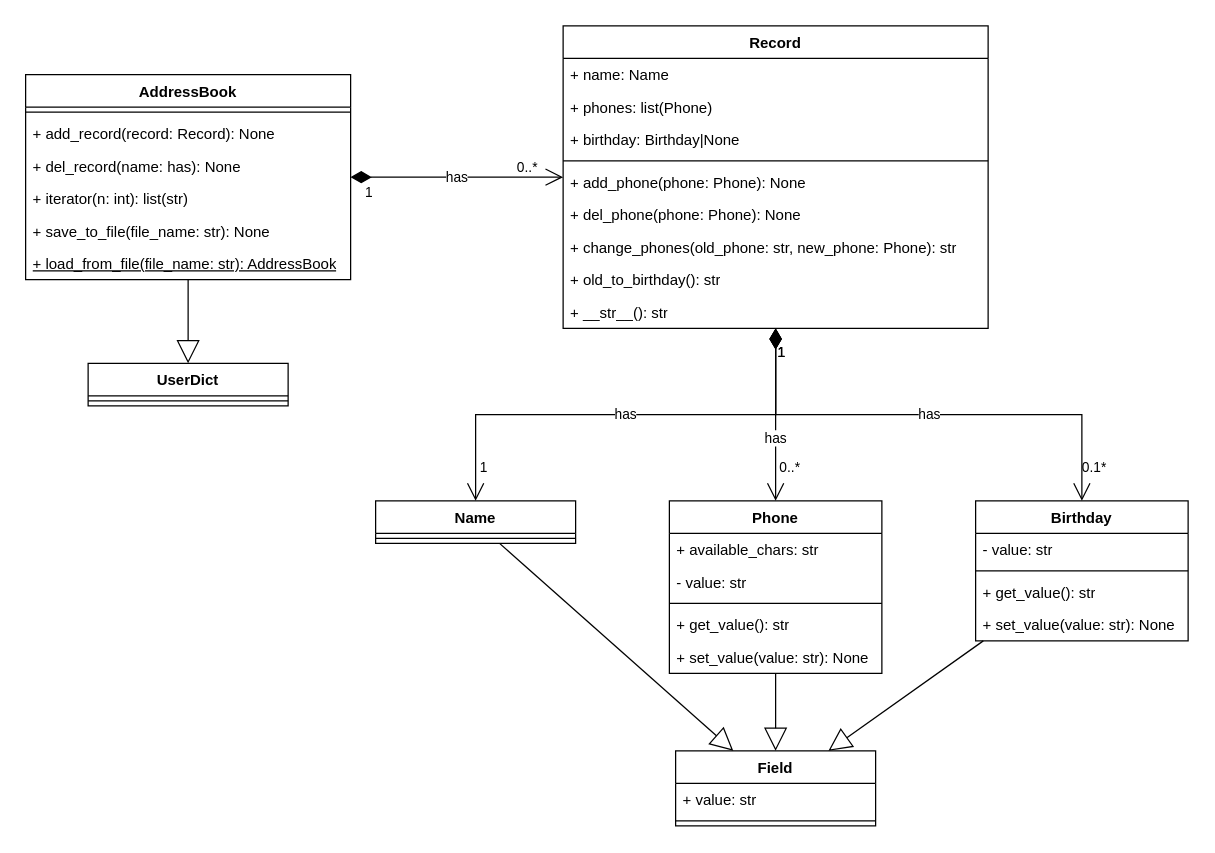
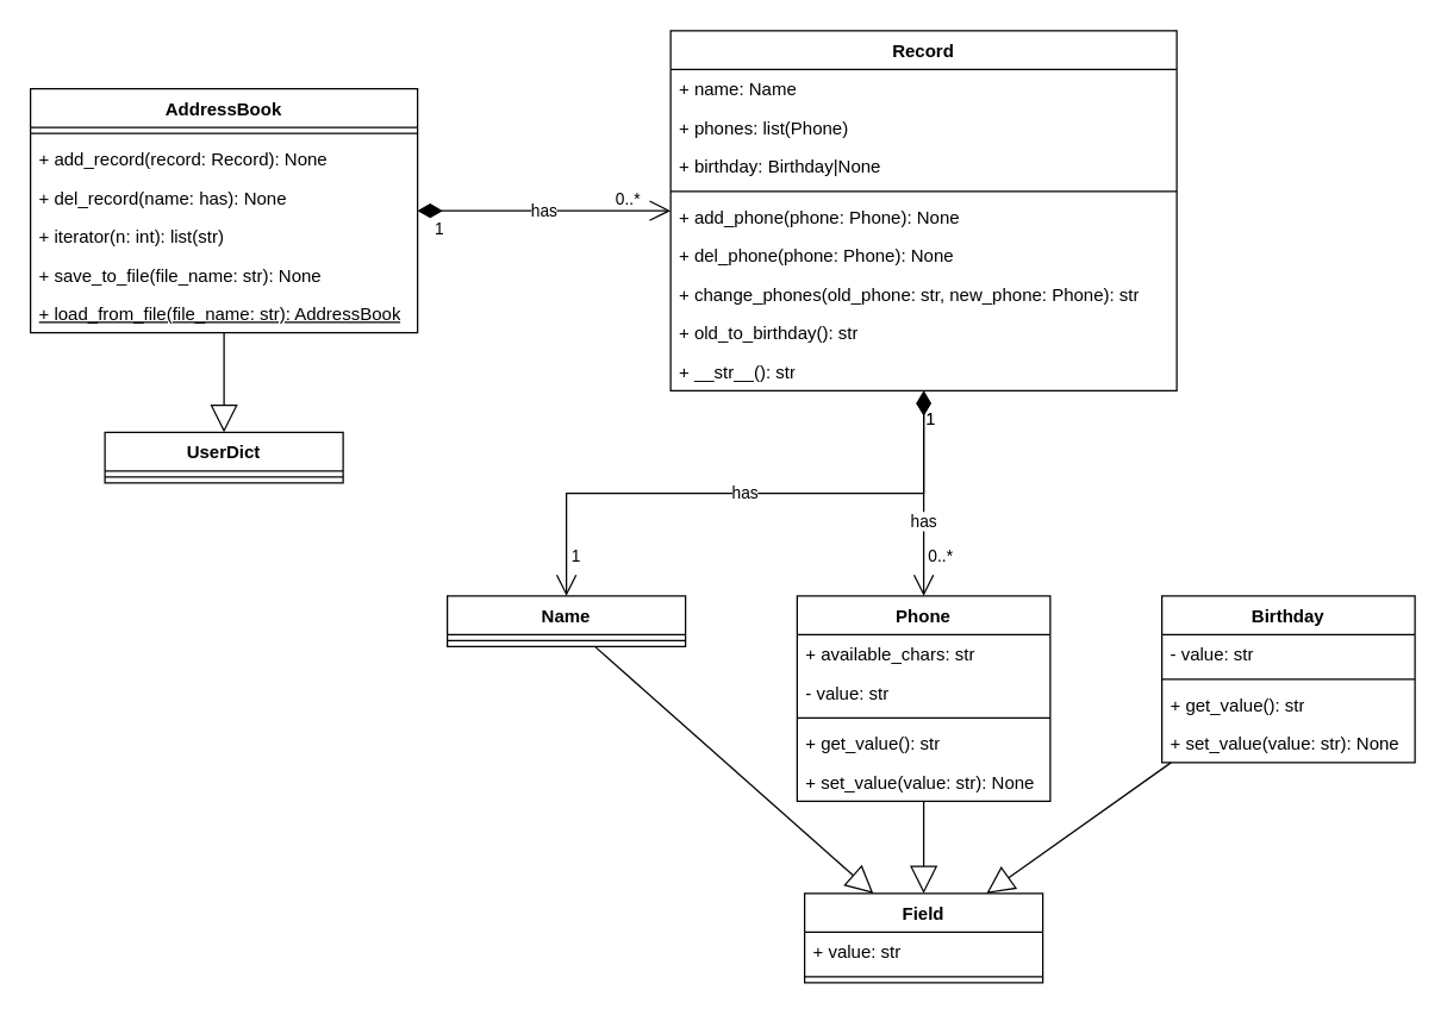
  <mxCell id="0" />
  <mxCell id="1" parent="0" />
  <mxCell id="2" value="UserDict" style="swimlane;fontStyle=1;align=center;verticalAlign=top;childLayout=stackLayout;horizontal=1;startSize=26;horizontalStack=0;resizeParent=1;resizeParentMax=0;resizeLast=0;collapsible=1;marginBottom=0;whiteSpace=wrap;html=1;" vertex="1" parent="1"><mxGeometry x="70" y="290" width="160" height="34" as="geometry"><mxRectangle x="200" y="-90" width="90" height="30" as="alternateBounds" /></mxGeometry></mxCell>
  <mxCell id="3" value="" style="line;strokeWidth=1;fillColor=none;align=left;verticalAlign=middle;spacingTop=-1;spacingLeft=3;spacingRight=3;rotatable=0;labelPosition=right;points=[];portConstraint=eastwest;strokeColor=inherit;" vertex="1" parent="2"><mxGeometry y="26" width="160" height="8" as="geometry" /></mxCell>
  <mxCell id="4" value="AddressBook" style="swimlane;fontStyle=1;align=center;verticalAlign=top;childLayout=stackLayout;horizontal=1;startSize=26;horizontalStack=0;resizeParent=1;resizeParentMax=0;resizeLast=0;collapsible=1;marginBottom=0;whiteSpace=wrap;html=1;" vertex="1" parent="1"><mxGeometry x="20" y="59" width="260" height="164" as="geometry"><mxRectangle x="190" y="-10" width="120" height="30" as="alternateBounds" /></mxGeometry></mxCell>
  <mxCell id="5" value="" style="line;strokeWidth=1;fillColor=none;align=left;verticalAlign=middle;spacingTop=-1;spacingLeft=3;spacingRight=3;rotatable=0;labelPosition=right;points=[];portConstraint=eastwest;strokeColor=inherit;" vertex="1" parent="4"><mxGeometry y="26" width="260" height="8" as="geometry" /></mxCell>
  <mxCell id="6" value="+ add_record(record: Record): None" style="text;strokeColor=none;fillColor=none;align=left;verticalAlign=top;spacingLeft=4;spacingRight=4;overflow=hidden;rotatable=0;points=[[0,0.5],[1,0.5]];portConstraint=eastwest;whiteSpace=wrap;html=1;" vertex="1" parent="4"><mxGeometry y="34" width="260" height="26" as="geometry" /></mxCell>
  <mxCell id="7" value="+ del_record(name: has): None" style="text;strokeColor=none;fillColor=none;align=left;verticalAlign=top;spacingLeft=4;spacingRight=4;overflow=hidden;rotatable=0;points=[[0,0.5],[1,0.5]];portConstraint=eastwest;whiteSpace=wrap;html=1;" vertex="1" parent="4"><mxGeometry y="60" width="260" height="26" as="geometry" /></mxCell>
  <mxCell id="8" value="+ iterator(n: int): list(str)" style="text;strokeColor=none;fillColor=none;align=left;verticalAlign=top;spacingLeft=4;spacingRight=4;overflow=hidden;rotatable=0;points=[[0,0.5],[1,0.5]];portConstraint=eastwest;whiteSpace=wrap;html=1;" vertex="1" parent="4"><mxGeometry y="86" width="260" height="26" as="geometry" /></mxCell>
  <mxCell id="9" value="+ save_to_file(file_name: str): None" style="text;strokeColor=none;fillColor=none;align=left;verticalAlign=top;spacingLeft=4;spacingRight=4;overflow=hidden;rotatable=0;points=[[0,0.5],[1,0.5]];portConstraint=eastwest;whiteSpace=wrap;html=1;" vertex="1" parent="4"><mxGeometry y="112" width="260" height="26" as="geometry" /></mxCell>
  <mxCell id="10" value="&lt;u&gt;+ load_from_file(file_name: str): AddressBook&lt;/u&gt;" style="text;strokeColor=none;fillColor=none;align=left;verticalAlign=top;spacingLeft=4;spacingRight=4;overflow=hidden;rotatable=0;points=[[0,0.5],[1,0.5]];portConstraint=eastwest;whiteSpace=wrap;html=1;" vertex="1" parent="4"><mxGeometry y="138" width="260" height="26" as="geometry" /></mxCell>
  <mxCell id="11" value="Record" style="swimlane;fontStyle=1;align=center;verticalAlign=top;childLayout=stackLayout;horizontal=1;startSize=26;horizontalStack=0;resizeParent=1;resizeParentMax=0;resizeLast=0;collapsible=1;marginBottom=0;whiteSpace=wrap;html=1;" vertex="1" parent="1"><mxGeometry x="450" y="20" width="340" height="242" as="geometry" /></mxCell>
  <mxCell id="12" value="+ name: Name" style="text;strokeColor=none;fillColor=none;align=left;verticalAlign=top;spacingLeft=4;spacingRight=4;overflow=hidden;rotatable=0;points=[[0,0.5],[1,0.5]];portConstraint=eastwest;whiteSpace=wrap;html=1;" vertex="1" parent="11"><mxGeometry y="26" width="340" height="26" as="geometry" /></mxCell>
  <mxCell id="13" value="+ phones: list(Phone)" style="text;strokeColor=none;fillColor=none;align=left;verticalAlign=top;spacingLeft=4;spacingRight=4;overflow=hidden;rotatable=0;points=[[0,0.5],[1,0.5]];portConstraint=eastwest;whiteSpace=wrap;html=1;" vertex="1" parent="11"><mxGeometry y="52" width="340" height="26" as="geometry" /></mxCell>
  <mxCell id="14" value="+ birthday: Birthday|None" style="text;strokeColor=none;fillColor=none;align=left;verticalAlign=top;spacingLeft=4;spacingRight=4;overflow=hidden;rotatable=0;points=[[0,0.5],[1,0.5]];portConstraint=eastwest;whiteSpace=wrap;html=1;" vertex="1" parent="11"><mxGeometry y="78" width="340" height="26" as="geometry" /></mxCell>
  <mxCell id="15" value="" style="line;strokeWidth=1;fillColor=none;align=left;verticalAlign=middle;spacingTop=-1;spacingLeft=3;spacingRight=3;rotatable=0;labelPosition=right;points=[];portConstraint=eastwest;strokeColor=inherit;" vertex="1" parent="11"><mxGeometry y="104" width="340" height="8" as="geometry" /></mxCell>
  <mxCell id="16" value="+ add_phone(phone: Phone): None" style="text;strokeColor=none;fillColor=none;align=left;verticalAlign=top;spacingLeft=4;spacingRight=4;overflow=hidden;rotatable=0;points=[[0,0.5],[1,0.5]];portConstraint=eastwest;whiteSpace=wrap;html=1;" vertex="1" parent="11"><mxGeometry y="112" width="340" height="26" as="geometry" /></mxCell>
  <mxCell id="17" value="+ del_phone(phone: Phone): None" style="text;strokeColor=none;fillColor=none;align=left;verticalAlign=top;spacingLeft=4;spacingRight=4;overflow=hidden;rotatable=0;points=[[0,0.5],[1,0.5]];portConstraint=eastwest;whiteSpace=wrap;html=1;" vertex="1" parent="11"><mxGeometry y="138" width="340" height="26" as="geometry" /></mxCell>
  <mxCell id="18" value="+ change_phones(old_phone: str, new_phone: Phone): str" style="text;strokeColor=none;fillColor=none;align=left;verticalAlign=top;spacingLeft=4;spacingRight=4;overflow=hidden;rotatable=0;points=[[0,0.5],[1,0.5]];portConstraint=eastwest;whiteSpace=wrap;html=1;" vertex="1" parent="11"><mxGeometry y="164" width="340" height="26" as="geometry" /></mxCell>
  <mxCell id="19" value="+ old_to_birthday(): str" style="text;strokeColor=none;fillColor=none;align=left;verticalAlign=top;spacingLeft=4;spacingRight=4;overflow=hidden;rotatable=0;points=[[0,0.5],[1,0.5]];portConstraint=eastwest;whiteSpace=wrap;html=1;" vertex="1" parent="11"><mxGeometry y="190" width="340" height="26" as="geometry" /></mxCell>
  <mxCell id="20" value="+ __str__(): str" style="text;strokeColor=none;fillColor=none;align=left;verticalAlign=top;spacingLeft=4;spacingRight=4;overflow=hidden;rotatable=0;points=[[0,0.5],[1,0.5]];portConstraint=eastwest;whiteSpace=wrap;html=1;" vertex="1" parent="11"><mxGeometry y="216" width="340" height="26" as="geometry" /></mxCell>
  <mxCell id="21" value="Name" style="swimlane;fontStyle=1;align=center;verticalAlign=top;childLayout=stackLayout;horizontal=1;startSize=26;horizontalStack=0;resizeParent=1;resizeParentMax=0;resizeLast=0;collapsible=1;marginBottom=0;whiteSpace=wrap;html=1;" vertex="1" parent="1"><mxGeometry y="400" width="160" height="34" as="geometry" x="300" /></mxCell>
  <mxCell id="22" value="" style="line;strokeWidth=1;fillColor=none;align=left;verticalAlign=middle;spacingTop=-1;spacingLeft=3;spacingRight=3;rotatable=0;labelPosition=right;points=[];portConstraint=eastwest;strokeColor=inherit;" vertex="1" parent="21"><mxGeometry y="26" width="160" height="8" as="geometry" /></mxCell>
  <mxCell id="23" value="Phone" style="swimlane;fontStyle=1;align=center;verticalAlign=top;childLayout=stackLayout;horizontal=1;startSize=26;horizontalStack=0;resizeParent=1;resizeParentMax=0;resizeLast=0;collapsible=1;marginBottom=0;whiteSpace=wrap;html=1;" vertex="1" parent="1"><mxGeometry x="535" y="400" width="170" height="138" as="geometry" /></mxCell>
  <mxCell id="24" value="+ available_chars: str" style="text;strokeColor=none;fillColor=none;align=left;verticalAlign=top;spacingLeft=4;spacingRight=4;overflow=hidden;rotatable=0;points=[[0,0.5],[1,0.5]];portConstraint=eastwest;whiteSpace=wrap;html=1;" vertex="1" parent="23"><mxGeometry y="26" width="170" height="26" as="geometry" /></mxCell>
  <mxCell id="25" value="- value: str" style="text;strokeColor=none;fillColor=none;align=left;verticalAlign=top;spacingLeft=4;spacingRight=4;overflow=hidden;rotatable=0;points=[[0,0.5],[1,0.5]];portConstraint=eastwest;whiteSpace=wrap;html=1;" vertex="1" parent="23"><mxGeometry y="52" width="170" height="26" as="geometry" /></mxCell>
  <mxCell id="26" value="" style="line;strokeWidth=1;fillColor=none;align=left;verticalAlign=middle;spacingTop=-1;spacingLeft=3;spacingRight=3;rotatable=0;labelPosition=right;points=[];portConstraint=eastwest;strokeColor=inherit;" vertex="1" parent="23"><mxGeometry y="78" width="170" height="8" as="geometry" /></mxCell>
  <mxCell id="27" value="+ get_value(): str" style="text;strokeColor=none;fillColor=none;align=left;verticalAlign=top;spacingLeft=4;spacingRight=4;overflow=hidden;rotatable=0;points=[[0,0.5],[1,0.5]];portConstraint=eastwest;whiteSpace=wrap;html=1;" vertex="1" parent="23"><mxGeometry y="86" width="170" height="26" as="geometry" /></mxCell>
  <mxCell id="28" value="+ set_value(value: str): None" style="text;strokeColor=none;fillColor=none;align=left;verticalAlign=top;spacingLeft=4;spacingRight=4;overflow=hidden;rotatable=0;points=[[0,0.5],[1,0.5]];portConstraint=eastwest;whiteSpace=wrap;html=1;" vertex="1" parent="23"><mxGeometry y="112" width="170" height="26" as="geometry" /></mxCell>
  <mxCell id="29" value="Birthday" style="swimlane;fontStyle=1;align=center;verticalAlign=top;childLayout=stackLayout;horizontal=1;startSize=26;horizontalStack=0;resizeParent=1;resizeParentMax=0;resizeLast=0;collapsible=1;marginBottom=0;whiteSpace=wrap;html=1;" vertex="1" parent="1"><mxGeometry x="780" y="400" width="170" height="112" as="geometry" /></mxCell>
  <mxCell id="30" value="- value: str" style="text;strokeColor=none;fillColor=none;align=left;verticalAlign=top;spacingLeft=4;spacingRight=4;overflow=hidden;rotatable=0;points=[[0,0.5],[1,0.5]];portConstraint=eastwest;whiteSpace=wrap;html=1;" vertex="1" parent="29"><mxGeometry y="26" width="170" height="26" as="geometry" /></mxCell>
  <mxCell id="31" value="" style="line;strokeWidth=1;fillColor=none;align=left;verticalAlign=middle;spacingTop=-1;spacingLeft=3;spacingRight=3;rotatable=0;labelPosition=right;points=[];portConstraint=eastwest;strokeColor=inherit;" vertex="1" parent="29"><mxGeometry y="52" width="170" height="8" as="geometry" /></mxCell>
  <mxCell id="32" value="+ get_value(): str" style="text;strokeColor=none;fillColor=none;align=left;verticalAlign=top;spacingLeft=4;spacingRight=4;overflow=hidden;rotatable=0;points=[[0,0.5],[1,0.5]];portConstraint=eastwest;whiteSpace=wrap;html=1;" vertex="1" parent="29"><mxGeometry y="60" width="170" height="26" as="geometry" /></mxCell>
  <mxCell id="33" value="+ set_value(value: str): None" style="text;strokeColor=none;fillColor=none;align=left;verticalAlign=top;spacingLeft=4;spacingRight=4;overflow=hidden;rotatable=0;points=[[0,0.5],[1,0.5]];portConstraint=eastwest;whiteSpace=wrap;html=1;" vertex="1" parent="29"><mxGeometry y="86" width="170" height="26" as="geometry" /></mxCell>
  <mxCell id="34" value="Field" style="swimlane;fontStyle=1;align=center;verticalAlign=top;childLayout=stackLayout;horizontal=1;startSize=26;horizontalStack=0;resizeParent=1;resizeParentMax=0;resizeLast=0;collapsible=1;marginBottom=0;whiteSpace=wrap;html=1;" vertex="1" parent="1"><mxGeometry x="540" y="600" width="160" height="60" as="geometry" /></mxCell>
  <mxCell id="35" value="+ value: str" style="text;strokeColor=none;fillColor=none;align=left;verticalAlign=top;spacingLeft=4;spacingRight=4;overflow=hidden;rotatable=0;points=[[0,0.5],[1,0.5]];portConstraint=eastwest;whiteSpace=wrap;html=1;" vertex="1" parent="34"><mxGeometry y="26" width="160" height="26" as="geometry" /></mxCell>
  <mxCell id="36" value="" style="line;strokeWidth=1;fillColor=none;align=left;verticalAlign=middle;spacingTop=-1;spacingLeft=3;spacingRight=3;rotatable=0;labelPosition=right;points=[];portConstraint=eastwest;strokeColor=inherit;" vertex="1" parent="34"><mxGeometry y="52" width="160" height="8" as="geometry" /></mxCell>
  <mxCell id="37" value="" style="endArrow=block;endSize=16;endFill=0;html=1;rounded=0;" edge="1" parent="1" source="4" target="2"><mxGeometry width="160" relative="1" as="geometry"><mxPoint x="540" y="-280" as="sourcePoint" /><mxPoint x="700" y="-280" as="targetPoint" /></mxGeometry></mxCell>
  <mxCell id="38" value="has" style="endArrow=open;html=1;endSize=12;startArrow=diamondThin;startSize=14;startFill=1;edgeStyle=orthogonalEdgeStyle;rounded=0;" edge="1" parent="1" source="4" target="11"><mxGeometry relative="1" as="geometry"><mxPoint x="270" y="-30" as="sourcePoint" /><mxPoint x="430" y="-30" as="targetPoint" /></mxGeometry></mxCell>
  <mxCell id="39" value="1" style="edgeLabel;resizable=0;html=1;align=left;verticalAlign=top;labelBackgroundColor=none;" connectable="0" vertex="1" parent="38"><mxGeometry x="-1" relative="1" as="geometry"><mxPoint x="10" y="-1" as="offset" /></mxGeometry></mxCell>
  <mxCell id="40" value="0..*" style="edgeLabel;resizable=0;html=1;align=right;verticalAlign=top;labelBackgroundColor=none;" connectable="0" vertex="1" parent="38"><mxGeometry x="1" relative="1" as="geometry"><mxPoint x="-20" y="-21" as="offset" /></mxGeometry></mxCell>
  <mxCell id="41" value="has" style="endArrow=open;html=1;endSize=12;startArrow=diamondThin;startSize=14;startFill=1;edgeStyle=orthogonalEdgeStyle;rounded=0;" edge="1" parent="1" source="11" target="21"><mxGeometry relative="1" as="geometry"><mxPoint x="250" y="140" as="sourcePoint" /><mxPoint x="250" y="296" as="targetPoint" /></mxGeometry></mxCell>
  <mxCell id="42" value="1" style="edgeLabel;resizable=0;html=1;align=left;verticalAlign=top;labelBackgroundColor=none;" connectable="0" vertex="1" parent="41"><mxGeometry x="-1" relative="1" as="geometry"><mxPoint y="6" as="offset" /></mxGeometry></mxCell>
  <mxCell id="43" value="1" style="edgeLabel;resizable=0;html=1;align=right;verticalAlign=top;labelBackgroundColor=none;" connectable="0" vertex="1" parent="41"><mxGeometry x="1" relative="1" as="geometry"><mxPoint x="10" y="-40" as="offset" /></mxGeometry></mxCell>
- <mxCell id="44" value="has" style="endArrow=open;html=1;endSize=12;startArrow=diamondThin;startSize=14;startFill=1;edgeStyle=orthogonalEdgeStyle;rounded=0;" edge="1" parent="1" source="11" target="29"><mxGeometry relative="1" as="geometry"><mxPoint x="1060" y="316" as="sourcePoint" /><mxPoint x="1060" y="472" as="targetPoint" /></mxGeometry></mxCell>
- <mxCell id="45" value="1" style="edgeLabel;resizable=0;html=1;align=left;verticalAlign=top;labelBackgroundColor=none;" connectable="0" vertex="1" parent="44"><mxGeometry x="-1" relative="1" as="geometry"><mxPoint y="6" as="offset" /></mxGeometry></mxCell>
- <mxCell id="46" value="0.1*" style="edgeLabel;resizable=0;html=1;align=right;verticalAlign=top;labelBackgroundColor=none;" connectable="0" vertex="1" parent="44"><mxGeometry x="1" relative="1" as="geometry"><mxPoint x="20" y="-40" as="offset" /></mxGeometry></mxCell>
  <mxCell id="47" value="has" style="endArrow=open;html=1;endSize=12;startArrow=diamondThin;startSize=14;startFill=1;edgeStyle=orthogonalEdgeStyle;rounded=0;" edge="1" parent="1" source="11" target="23"><mxGeometry x="0.275" relative="1" as="geometry"><mxPoint x="740" y="400" as="sourcePoint" /><mxPoint x="740" y="556" as="targetPoint" /><mxPoint as="offset" /></mxGeometry></mxCell>
  <mxCell id="48" value="1" style="edgeLabel;resizable=0;html=1;align=left;verticalAlign=top;labelBackgroundColor=none;" connectable="0" vertex="1" parent="47"><mxGeometry x="-1" relative="1" as="geometry"><mxPoint y="6" as="offset" /></mxGeometry></mxCell>
  <mxCell id="49" value="0..*" style="edgeLabel;resizable=0;html=1;align=right;verticalAlign=top;labelBackgroundColor=none;" connectable="0" vertex="1" parent="47"><mxGeometry x="1" relative="1" as="geometry"><mxPoint x="20" y="-40" as="offset" /></mxGeometry></mxCell>
  <mxCell id="50" value="" style="endArrow=block;endSize=16;endFill=0;html=1;rounded=0;" edge="1" parent="1" source="21" target="34"><mxGeometry width="160" relative="1" as="geometry"><mxPoint x="320" y="550" as="sourcePoint" /><mxPoint x="480" y="550" as="targetPoint" /></mxGeometry></mxCell>
  <mxCell id="51" value="" style="endArrow=block;endSize=16;endFill=0;html=1;rounded=0;" edge="1" parent="1" source="23" target="34"><mxGeometry width="160" relative="1" as="geometry"><mxPoint x="535" y="730" as="sourcePoint" /><mxPoint x="695" y="730" as="targetPoint" /></mxGeometry></mxCell>
  <mxCell id="52" value="" style="endArrow=block;endSize=16;endFill=0;html=1;rounded=0;" edge="1" parent="1" source="29" target="34"><mxGeometry width="160" relative="1" as="geometry"><mxPoint x="750" y="610" as="sourcePoint" /><mxPoint x="910" y="610" as="targetPoint" /></mxGeometry></mxCell>
